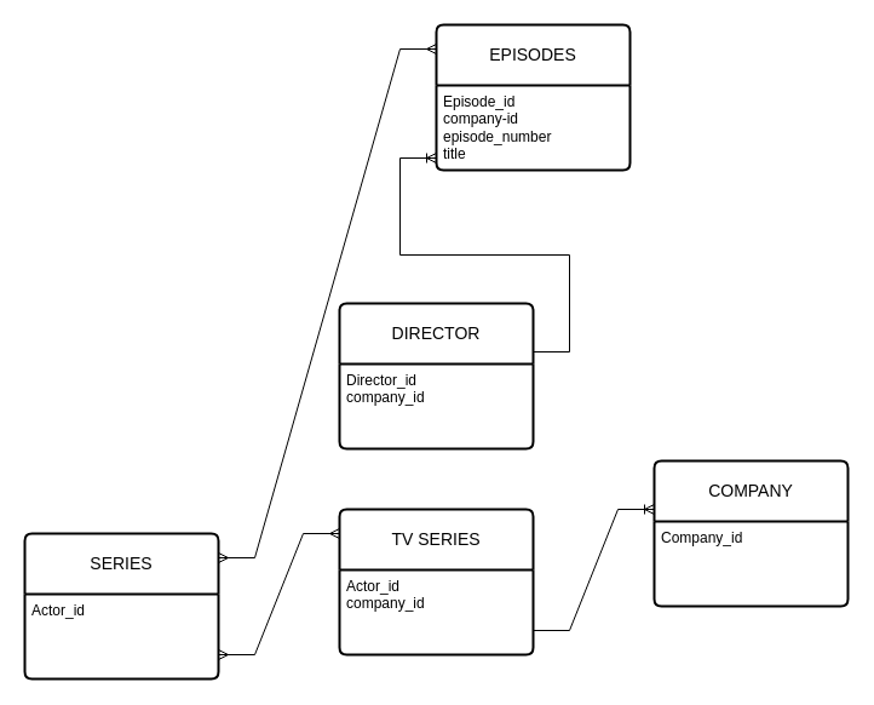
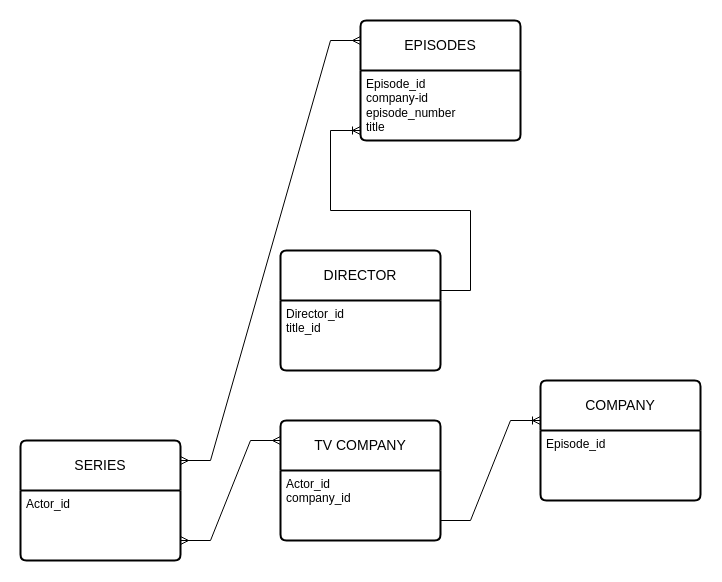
  <mxCell id="0" />
  <mxCell id="1" parent="0" />
  <mxCell id="2" value="COMPANY" style="swimlane;childLayout=stackLayout;horizontal=1;startSize=50;horizontalStack=0;rounded=1;fontSize=14;fontStyle=0;strokeWidth=2;resizeParent=0;resizeLast=1;shadow=0;dashed=0;align=center;arcSize=4;whiteSpace=wrap;html=1;" vertex="1" parent="1"><mxGeometry x="540" y="380" width="160" height="120" as="geometry" /></mxCell>
- <mxCell id="3" value="Company_id&lt;div&gt;&lt;br&gt;&lt;/div&gt;" style="align=left;strokeColor=none;fillColor=none;spacingLeft=4;fontSize=12;verticalAlign=top;resizable=0;rotatable=0;part=1;html=1;" vertex="1" parent="2"><mxGeometry y="50" width="160" height="70" as="geometry" /></mxCell>
+ <mxCell id="3" value="Episode_id&lt;div&gt;&lt;br&gt;&lt;/div&gt;" style="align=left;strokeColor=none;fillColor=none;spacingLeft=4;fontSize=12;verticalAlign=top;resizable=0;rotatable=0;part=1;html=1;" vertex="1" parent="2"><mxGeometry y="50" width="160" height="70" as="geometry" /></mxCell>
  <mxCell id="4" value="DIRECTOR" style="swimlane;childLayout=stackLayout;horizontal=1;startSize=50;horizontalStack=0;rounded=1;fontSize=14;fontStyle=0;strokeWidth=2;resizeParent=0;resizeLast=1;shadow=0;dashed=0;align=center;arcSize=4;whiteSpace=wrap;html=1;" vertex="1" parent="1"><mxGeometry x="280" y="250" width="160" height="120" as="geometry" /></mxCell>
- <mxCell id="5" value="Director_id&lt;div&gt;company_id&lt;/div&gt;" style="align=left;strokeColor=none;fillColor=none;spacingLeft=4;fontSize=12;verticalAlign=top;resizable=0;rotatable=0;part=1;html=1;" vertex="1" parent="4"><mxGeometry y="50" width="160" height="70" as="geometry" /></mxCell>
+ <mxCell id="5" value="Director_id&lt;div&gt;title_id&lt;/div&gt;" style="align=left;strokeColor=none;fillColor=none;spacingLeft=4;fontSize=12;verticalAlign=top;resizable=0;rotatable=0;part=1;html=1;" vertex="1" parent="4"><mxGeometry y="50" width="160" height="70" as="geometry" /></mxCell>
  <mxCell id="6" value="SERIES" style="swimlane;childLayout=stackLayout;horizontal=1;startSize=50;horizontalStack=0;rounded=1;fontSize=14;fontStyle=0;strokeWidth=2;resizeParent=0;resizeLast=1;shadow=0;dashed=0;align=center;arcSize=4;whiteSpace=wrap;html=1;" vertex="1" parent="1"><mxGeometry x="20" y="440" width="160" height="120" as="geometry" /></mxCell>
  <mxCell id="7" value="Actor_id" style="align=left;strokeColor=none;fillColor=none;spacingLeft=4;fontSize=12;verticalAlign=top;resizable=0;rotatable=0;part=1;html=1;" vertex="1" parent="6"><mxGeometry y="50" width="160" height="70" as="geometry" /></mxCell>
- <mxCell id="8" value="TV SERIES" style="swimlane;childLayout=stackLayout;horizontal=1;startSize=50;horizontalStack=0;rounded=1;fontSize=14;fontStyle=0;strokeWidth=2;resizeParent=0;resizeLast=1;shadow=0;dashed=0;align=center;arcSize=4;whiteSpace=wrap;html=1;" vertex="1" parent="1"><mxGeometry x="280" y="420" width="160" height="120" as="geometry" /></mxCell>
+ <mxCell id="8" value="TV COMPANY" style="swimlane;childLayout=stackLayout;horizontal=1;startSize=50;horizontalStack=0;rounded=1;fontSize=14;fontStyle=0;strokeWidth=2;resizeParent=0;resizeLast=1;shadow=0;dashed=0;align=center;arcSize=4;whiteSpace=wrap;html=1;" vertex="1" parent="1"><mxGeometry x="280" y="420" width="160" height="120" as="geometry" /></mxCell>
  <mxCell id="9" value="Actor_id&lt;div&gt;company_id&lt;/div&gt;" style="align=left;strokeColor=none;fillColor=none;spacingLeft=4;fontSize=12;verticalAlign=top;resizable=0;rotatable=0;part=1;html=1;" vertex="1" parent="8"><mxGeometry y="50" width="160" height="70" as="geometry" /></mxCell>
  <mxCell id="10" value="EPISODES" style="swimlane;childLayout=stackLayout;horizontal=1;startSize=50;horizontalStack=0;rounded=1;fontSize=14;fontStyle=0;strokeWidth=2;resizeParent=0;resizeLast=1;shadow=0;dashed=0;align=center;arcSize=4;whiteSpace=wrap;html=1;" vertex="1" parent="1"><mxGeometry x="360" y="20" width="160" height="120" as="geometry" /></mxCell>
  <mxCell id="11" value="Episode_id&lt;div&gt;company-id&lt;/div&gt;&lt;div&gt;episode_number&lt;/div&gt;&lt;div&gt;title&lt;/div&gt;" style="align=left;strokeColor=none;fillColor=none;spacingLeft=4;fontSize=12;verticalAlign=top;resizable=0;rotatable=0;part=1;html=1;" vertex="1" parent="10"><mxGeometry y="50" width="160" height="70" as="geometry" /></mxCell>
  <mxCell id="12" value="" style="edgeStyle=entityRelationEdgeStyle;fontSize=12;html=1;endArrow=ERoneToMany;rounded=0;" edge="1" parent="1"><mxGeometry width="100" height="100" relative="1" as="geometry"><mxPoint x="440" y="290" as="sourcePoint" /><mxPoint x="360" y="130" as="targetPoint" /><Array as="points"><mxPoint x="510" y="220" /></Array></mxGeometry></mxCell>
  <mxCell id="13" value="" style="edgeStyle=entityRelationEdgeStyle;fontSize=12;html=1;endArrow=ERmany;startArrow=ERmany;rounded=0;" edge="1" parent="1"><mxGeometry width="100" height="100" relative="1" as="geometry"><mxPoint x="180" y="540" as="sourcePoint" /><mxPoint x="280" y="440" as="targetPoint" /></mxGeometry></mxCell>
  <mxCell id="14" value="" style="edgeStyle=entityRelationEdgeStyle;fontSize=12;html=1;endArrow=ERmany;startArrow=ERmany;rounded=0;" edge="1" parent="1"><mxGeometry width="100" height="100" relative="1" as="geometry"><mxPoint x="180" y="460" as="sourcePoint" /><mxPoint x="360" y="40" as="targetPoint" /></mxGeometry></mxCell>
  <mxCell id="15" value="" style="edgeStyle=entityRelationEdgeStyle;fontSize=12;html=1;endArrow=ERoneToMany;rounded=0;" edge="1" parent="1"><mxGeometry width="100" height="100" relative="1" as="geometry"><mxPoint x="440" y="520" as="sourcePoint" /><mxPoint x="540" y="420" as="targetPoint" /></mxGeometry></mxCell>
